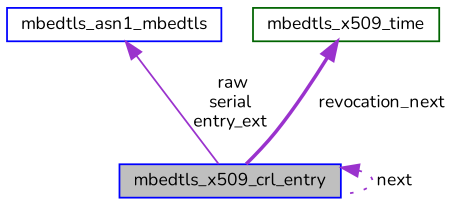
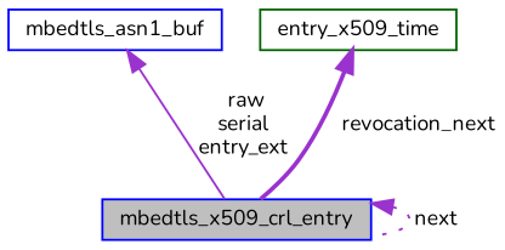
  digraph {
    fontname=Nunito
    node [color=blue fontname=Nunito fontsize=10 shape=record]
    edge [color=darkorchid3 dir=back fontname=Nunito fontsize=10 labelfontname=Helvetica labelfontsize=10]
    n1 [fillcolor=grey75 fontcolor=black height=0.2 label=mbedtls_x509_crl_entry style=filled width=0.4]
-   n2 [height=0.2 label=mbedtls_asn1_mbedtls width=0.4]
-   n3 [color=darkgreen height=0.2 label=mbedtls_x509_time width=0.4]
+   n2 [height=0.2 label=mbedtls_asn1_buf width=0.4]
+   n3 [color=darkgreen height=0.2 label=entry_x509_time width=0.4]
    n1 -> n1 [label=" next" style=dotted]
    n2 -> n1 [label=" raw\nserial\nentry_ext" style=solid]
    n3 -> n1 [label=" revocation_next" style=bold]
  }
